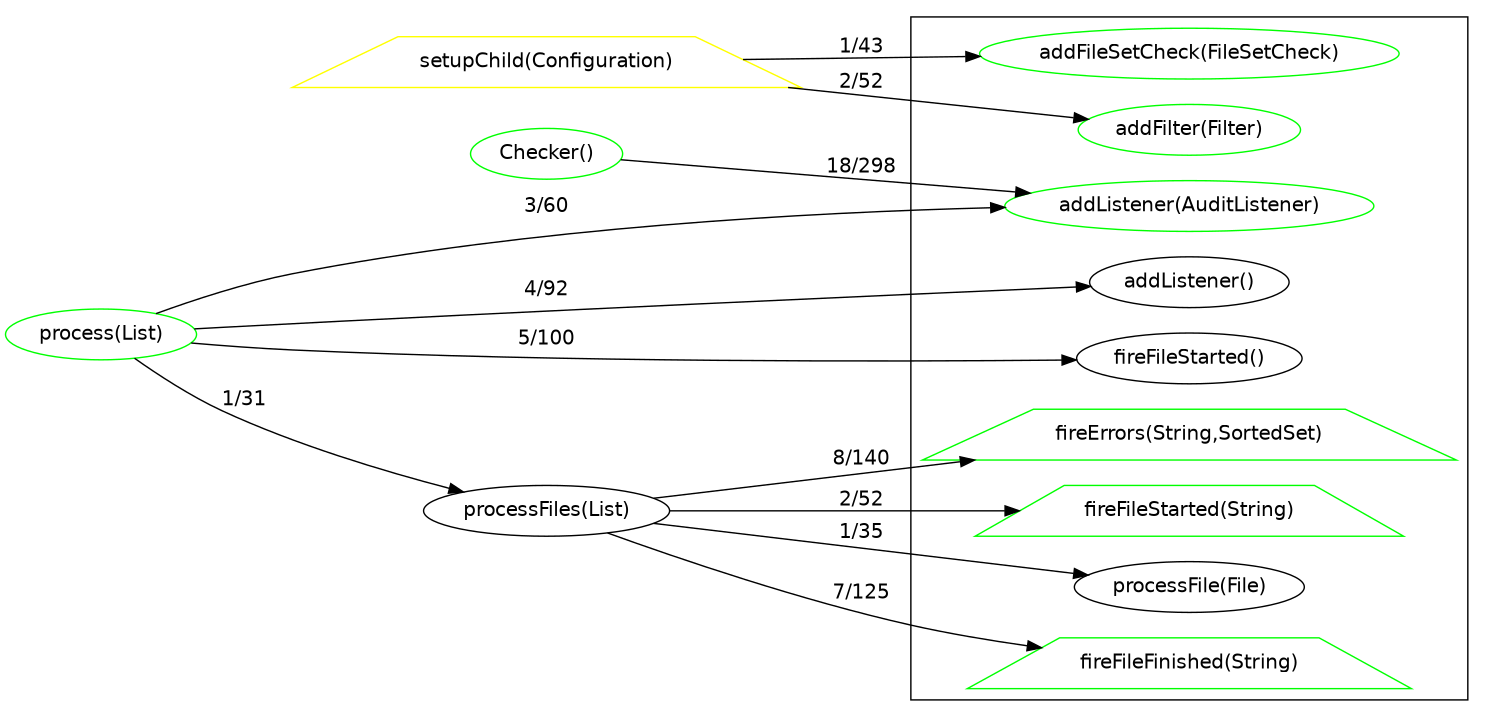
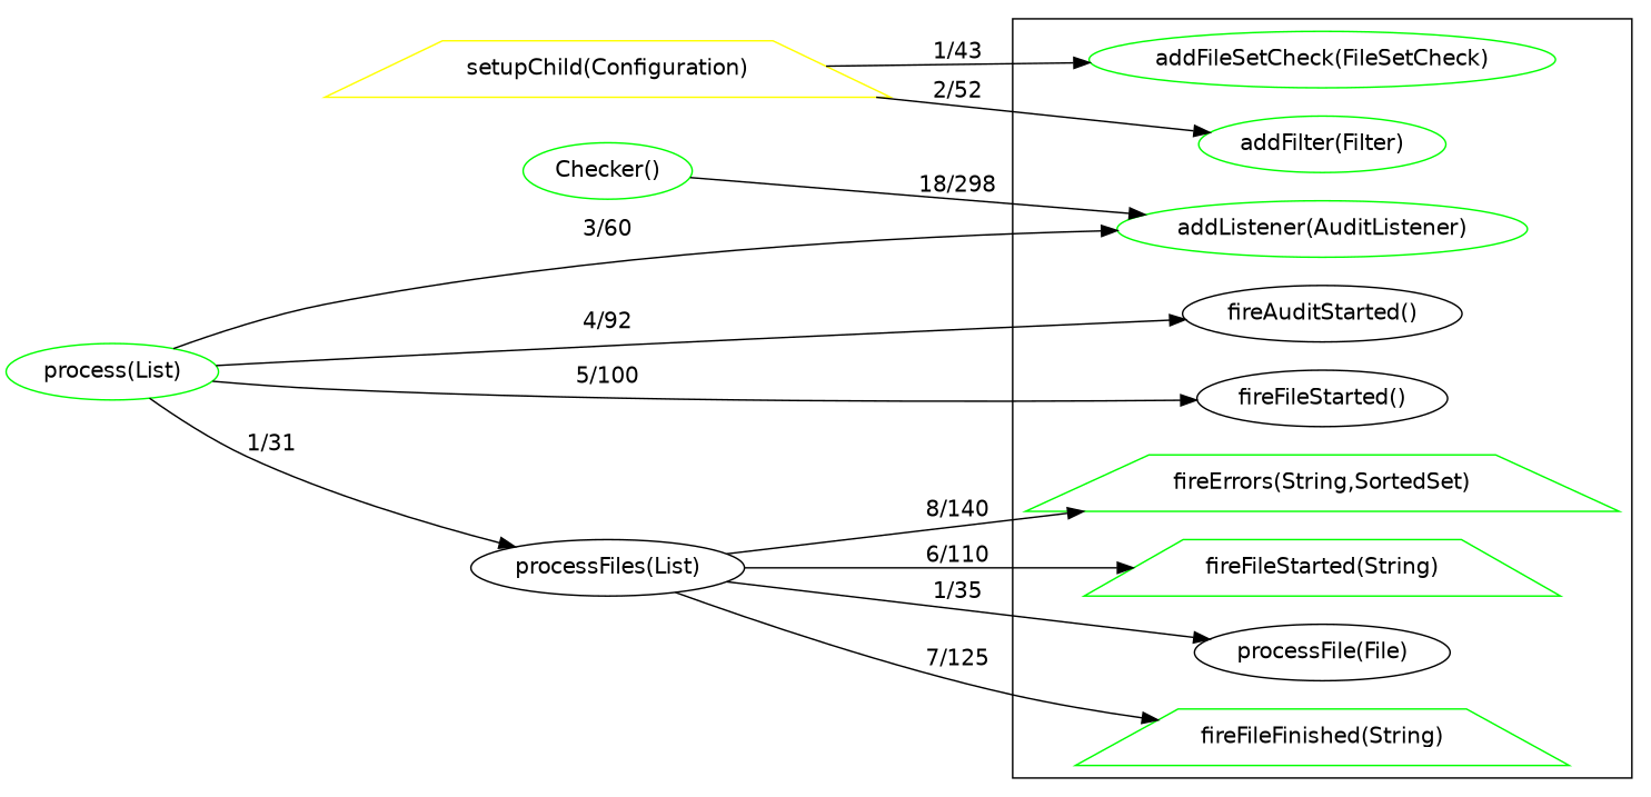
  digraph {
    fontname="DejaVu Sans"
    rankdir=LR
    node [color="#00ff00ff" fontname="DejaVu Sans"]
    edge [fontname="DejaVu Sans"]
    "processFile(File)" [color="#000000ff"]
-   "fireAuditStarted()" [color="#000000ff" label="addListener()"]
+   "fireAuditStarted()" [color="#000000ff"]
    "fireFileFinished(String)" [shape=trapezium]
    "addFileSetCheck(FileSetCheck)"
    n5 [color="#000000ff" label="fireFileStarted()"]
    "fireErrors(String,SortedSet)" [shape=trapezium]
    "addFilter(Filter)"
    "fireFileStarted(String)" [shape=trapezium]
    "addListener(AuditListener)"
    "Checker()"
    "setupChild(Configuration)" [color="#ffff00ff" shape=trapezium]
    "processFiles(List)" [color="#000000ff"]
    "process(List)"
    subgraph cluster_1 {
      "processFile(File)"
      "fireAuditStarted()"
      "fireFileFinished(String)"
      "addFileSetCheck(FileSetCheck)"
      n5
      "fireErrors(String,SortedSet)"
      "addFilter(Filter)"
      "fireFileStarted(String)"
      "addListener(AuditListener)"
    }
    "Checker()" -> "addListener(AuditListener)" [label="18/298"]
    "setupChild(Configuration)" -> "addFileSetCheck(FileSetCheck)" [label="1/43"]
    "setupChild(Configuration)" -> "addFilter(Filter)" [label="2/52"]
    "processFiles(List)" -> "processFile(File)" [label="1/35"]
    "processFiles(List)" -> "fireFileFinished(String)" [label="7/125"]
    "processFiles(List)" -> "fireErrors(String,SortedSet)" [label="8/140"]
-   "processFiles(List)" -> "fireFileStarted(String)" [label="2/52"]
+   "processFiles(List)" -> "fireFileStarted(String)" [label="6/110"]
    "process(List)" -> "fireAuditStarted()" [label="4/92"]
    "process(List)" -> n5 [label="5/100"]
    "process(List)" -> "addListener(AuditListener)" [label="3/60"]
    "process(List)" -> "processFiles(List)" [label="1/31"]
  }
